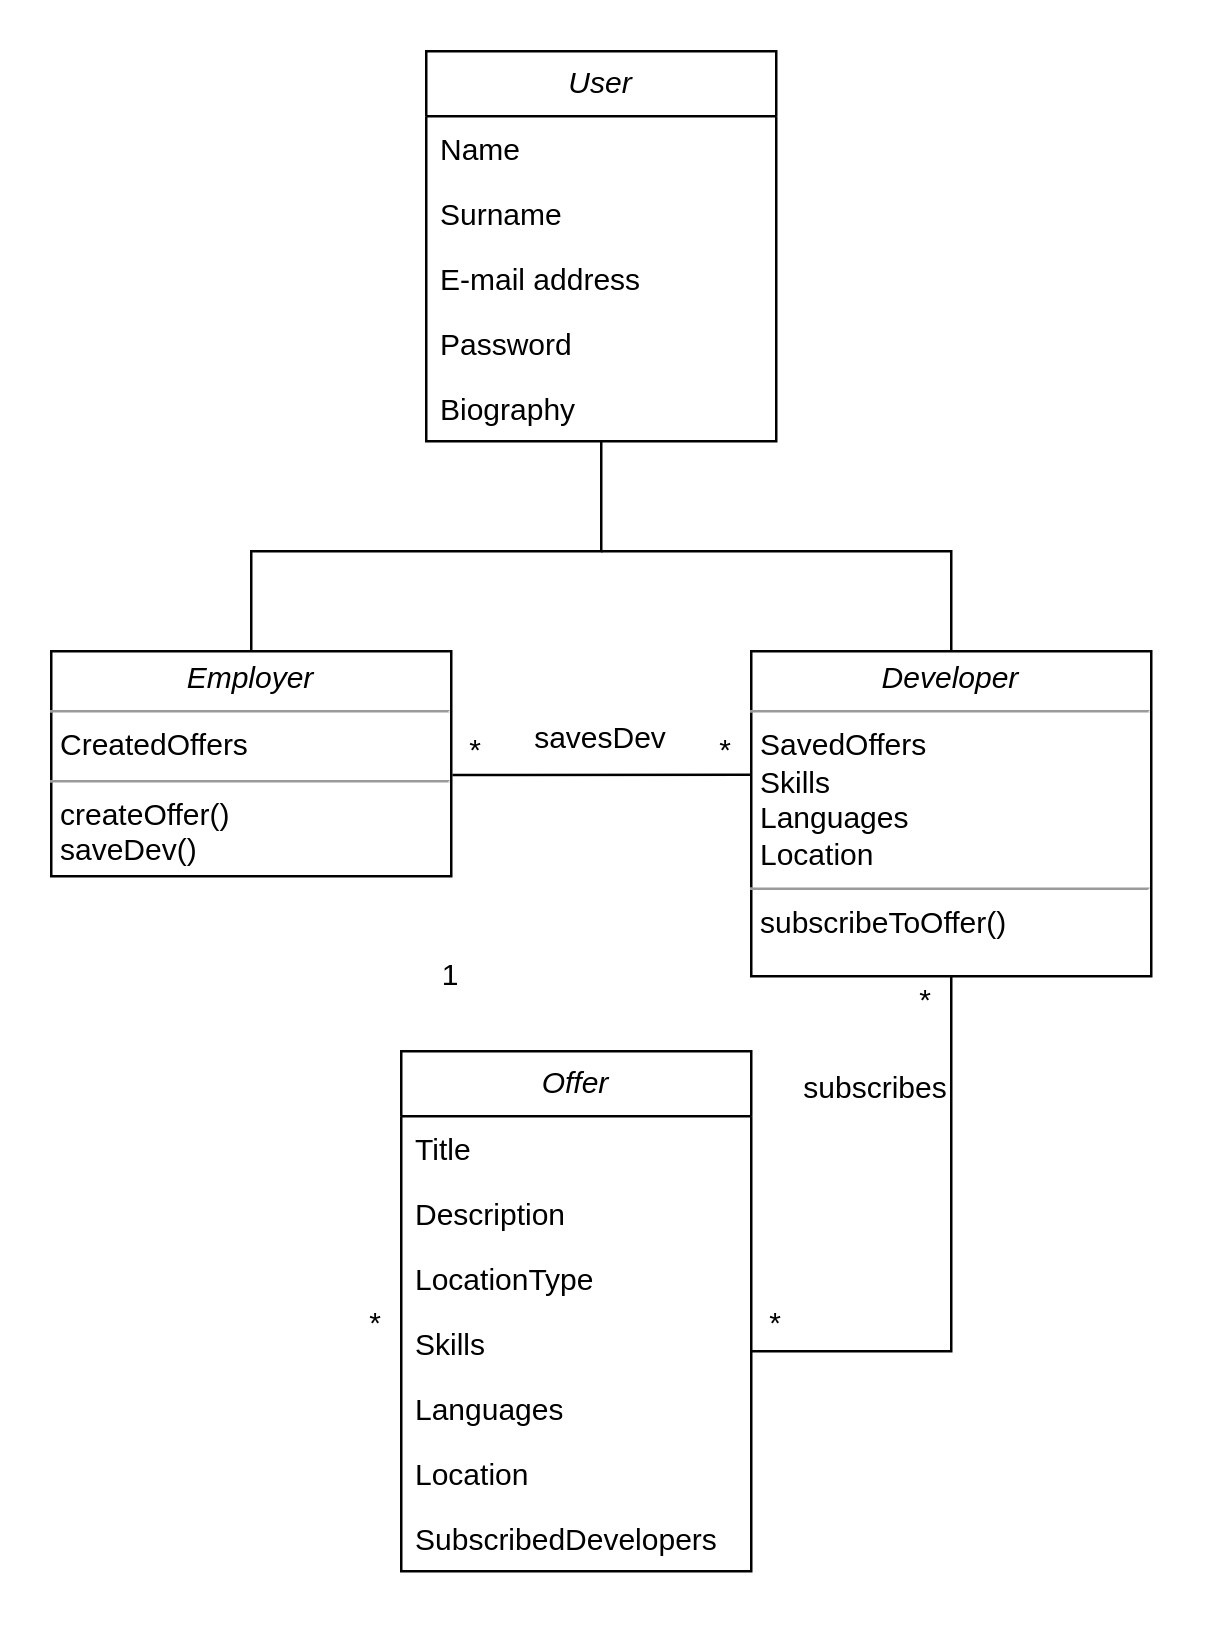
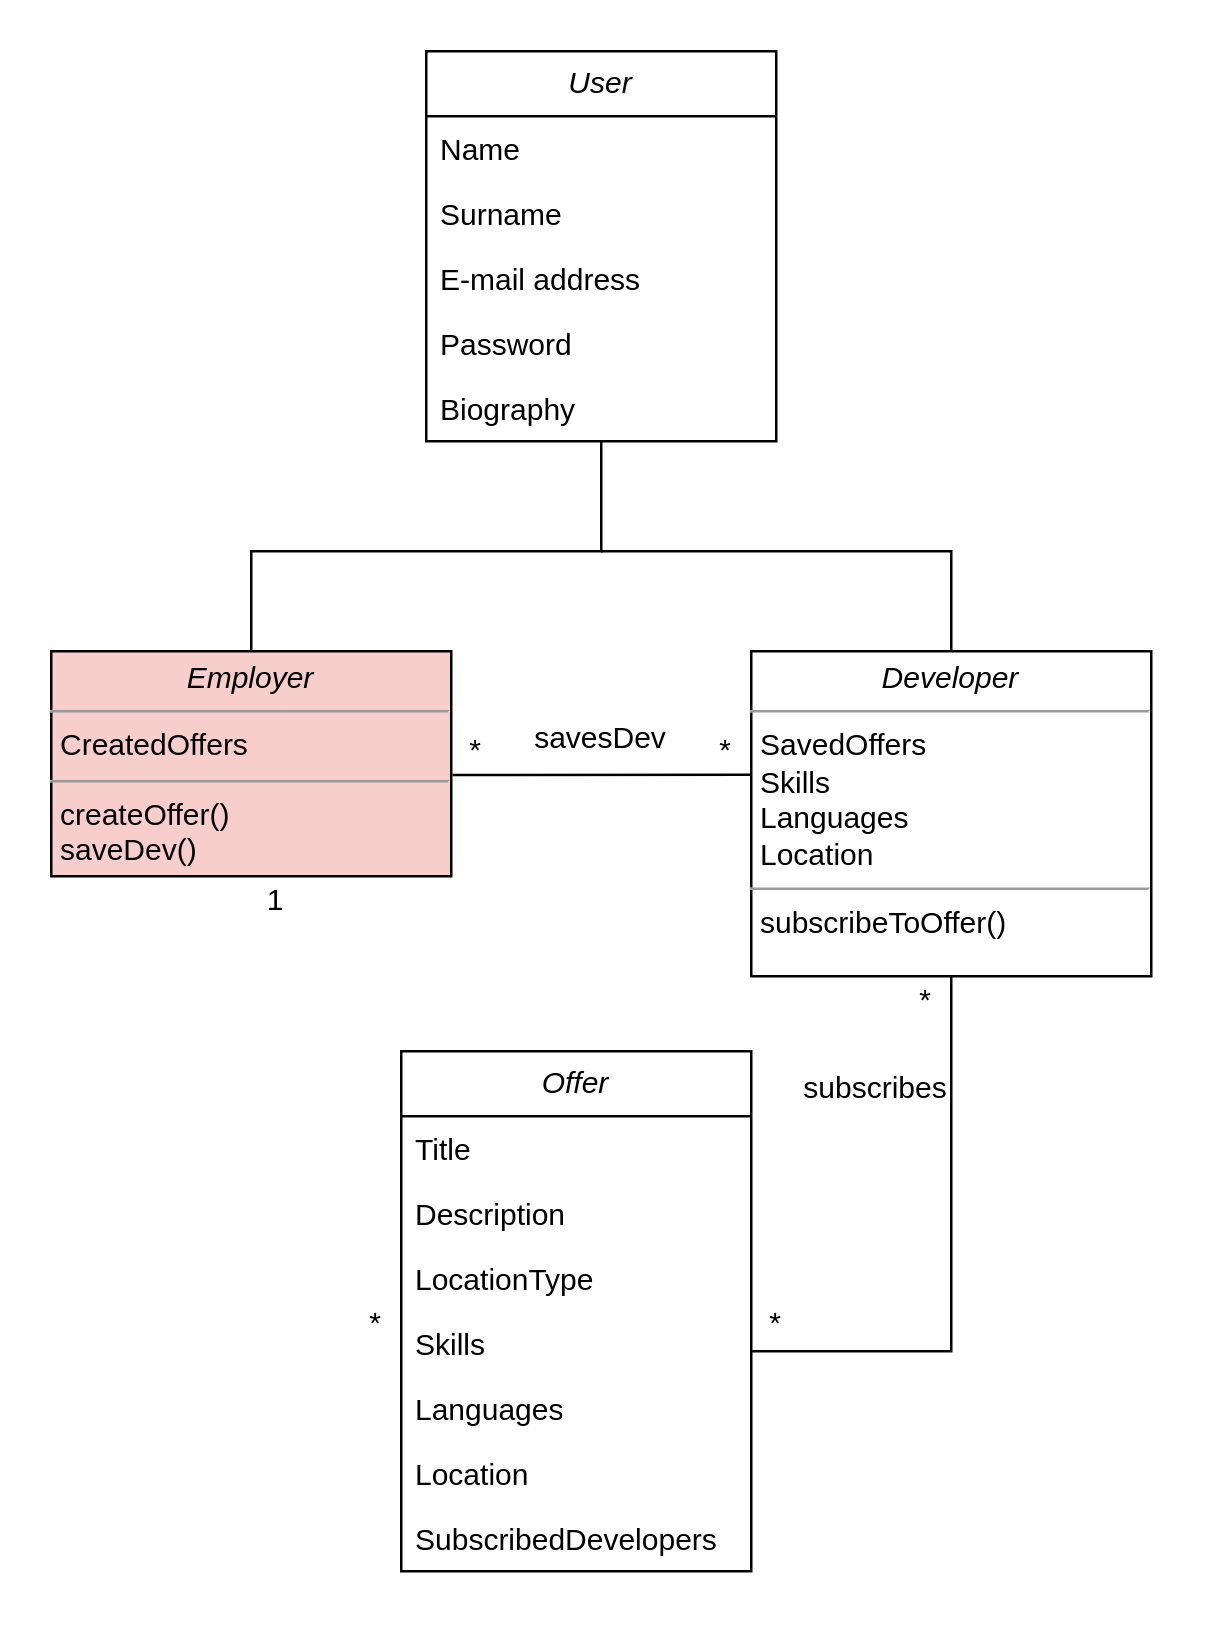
  <mxCell id="0" />
  <mxCell id="1" parent="0" />
  <mxCell id="2" value="&lt;i&gt;User&lt;/i&gt;" style="swimlane;fontStyle=0;childLayout=stackLayout;horizontal=1;startSize=26;fillColor=none;horizontalStack=0;resizeParent=1;resizeParentMax=0;resizeLast=0;collapsible=1;marginBottom=0;whiteSpace=wrap;html=1;" vertex="1" parent="1"><mxGeometry x="170" y="20" width="140" height="156" as="geometry" /></mxCell>
  <mxCell id="3" value="Name" style="text;strokeColor=none;fillColor=none;align=left;verticalAlign=top;spacingLeft=4;spacingRight=4;overflow=hidden;rotatable=0;points=[[0,0.5],[1,0.5]];portConstraint=eastwest;whiteSpace=wrap;html=1;" vertex="1" parent="2"><mxGeometry y="26" width="140" height="26" as="geometry" /></mxCell>
  <mxCell id="4" value="Surname" style="text;strokeColor=none;fillColor=none;align=left;verticalAlign=top;spacingLeft=4;spacingRight=4;overflow=hidden;rotatable=0;points=[[0,0.5],[1,0.5]];portConstraint=eastwest;whiteSpace=wrap;html=1;" vertex="1" parent="2"><mxGeometry y="52" width="140" height="26" as="geometry" /></mxCell>
  <mxCell id="5" value="E-mail address" style="text;strokeColor=none;fillColor=none;align=left;verticalAlign=top;spacingLeft=4;spacingRight=4;overflow=hidden;rotatable=0;points=[[0,0.5],[1,0.5]];portConstraint=eastwest;whiteSpace=wrap;html=1;" vertex="1" parent="2"><mxGeometry y="78" width="140" height="26" as="geometry" /></mxCell>
  <mxCell id="6" value="Password" style="text;strokeColor=none;fillColor=none;align=left;verticalAlign=top;spacingLeft=4;spacingRight=4;overflow=hidden;rotatable=0;points=[[0,0.5],[1,0.5]];portConstraint=eastwest;whiteSpace=wrap;html=1;" vertex="1" parent="2"><mxGeometry y="104" width="140" height="26" as="geometry" /></mxCell>
  <mxCell id="7" value="Biography" style="text;strokeColor=none;fillColor=none;align=left;verticalAlign=top;spacingLeft=4;spacingRight=4;overflow=hidden;rotatable=0;points=[[0,0.5],[1,0.5]];portConstraint=eastwest;whiteSpace=wrap;html=1;" vertex="1" parent="2"><mxGeometry y="130" width="140" height="26" as="geometry" /></mxCell>
- <mxCell id="8" value="&lt;p style=&quot;margin:0px;margin-top:4px;text-align:center;&quot;&gt;&lt;i style=&quot;&quot;&gt;Employer&lt;/i&gt;&lt;/p&gt;&lt;hr size=&quot;1&quot;&gt;&lt;p style=&quot;margin:0px;margin-left:4px;&quot;&gt;CreatedOffers&lt;/p&gt;&lt;hr size=&quot;1&quot;&gt;&lt;p style=&quot;margin:0px;margin-left:4px;&quot;&gt;createOffer()&lt;/p&gt;&lt;p style=&quot;margin:0px;margin-left:4px;&quot;&gt;saveDev()&lt;/p&gt;" style="verticalAlign=top;align=left;overflow=fill;fontSize=12;fontFamily=Helvetica;html=1;whiteSpace=wrap;" vertex="1" parent="1"><mxGeometry x="20" y="260" width="160" height="90" as="geometry" /></mxCell>
+ <mxCell id="8" value="&lt;p style=&quot;margin:0px;margin-top:4px;text-align:center;&quot;&gt;&lt;i style=&quot;&quot;&gt;Employer&lt;/i&gt;&lt;/p&gt;&lt;hr size=&quot;1&quot;&gt;&lt;p style=&quot;margin:0px;margin-left:4px;&quot;&gt;CreatedOffers&lt;/p&gt;&lt;hr size=&quot;1&quot;&gt;&lt;p style=&quot;margin:0px;margin-left:4px;&quot;&gt;createOffer()&lt;/p&gt;&lt;p style=&quot;margin:0px;margin-left:4px;&quot;&gt;saveDev()&lt;/p&gt;" style="verticalAlign=top;align=left;overflow=fill;fontSize=12;fontFamily=Helvetica;html=1;whiteSpace=wrap;fillColor=#f8cecc;" vertex="1" parent="1"><mxGeometry x="20" y="260" width="160" height="90" as="geometry" /></mxCell>
  <mxCell id="9" value="&lt;p style=&quot;margin:0px;margin-top:4px;text-align:center;&quot;&gt;&lt;i style=&quot;&quot;&gt;Developer&lt;/i&gt;&lt;/p&gt;&lt;hr size=&quot;1&quot;&gt;&lt;p style=&quot;margin:0px;margin-left:4px;&quot;&gt;SavedOffers&lt;/p&gt;&lt;p style=&quot;margin:0px;margin-left:4px;&quot;&gt;Skills&lt;/p&gt;&lt;p style=&quot;margin:0px;margin-left:4px;&quot;&gt;Languages&lt;/p&gt;&lt;p style=&quot;margin:0px;margin-left:4px;&quot;&gt;Location&lt;/p&gt;&lt;hr size=&quot;1&quot;&gt;&lt;p style=&quot;margin:0px;margin-left:4px;&quot;&gt;subscribeToOffer()&lt;/p&gt;" style="verticalAlign=top;align=left;overflow=fill;fontSize=12;fontFamily=Helvetica;html=1;whiteSpace=wrap;" vertex="1" parent="1"><mxGeometry x="300" y="260" width="160" height="130" as="geometry" /></mxCell>
  <mxCell id="10" value="" style="endArrow=none;endSize=16;endFill=0;html=1;rounded=0;exitX=0.5;exitY=0;exitDx=0;exitDy=0;entryX=0.5;entryY=1;entryDx=0;entryDy=0;" edge="1" parent="1" source="8" target="2"><mxGeometry width="160" relative="1" as="geometry"><mxPoint x="90" y="210" as="sourcePoint" /><mxPoint x="240" y="180" as="targetPoint" /><Array as="points"><mxPoint x="100" y="220" /><mxPoint x="240" y="220" /></Array></mxGeometry></mxCell>
  <mxCell id="11" value="" style="endArrow=none;html=1;rounded=0;entryX=0.5;entryY=0;entryDx=0;entryDy=0;" edge="1" parent="1" target="9"><mxGeometry width="50" height="50" relative="1" as="geometry"><mxPoint x="240" y="220" as="sourcePoint" /><mxPoint x="350" y="180" as="targetPoint" /><Array as="points"><mxPoint x="380" y="220" /></Array></mxGeometry></mxCell>
  <mxCell id="12" value="&lt;i&gt;Offer&lt;/i&gt;" style="swimlane;fontStyle=0;childLayout=stackLayout;horizontal=1;startSize=26;fillColor=none;horizontalStack=0;resizeParent=1;resizeParentMax=0;resizeLast=0;collapsible=1;marginBottom=0;whiteSpace=wrap;html=1;" vertex="1" parent="1"><mxGeometry x="160" y="420" width="140" height="208" as="geometry" /></mxCell>
  <mxCell id="13" value="Title" style="text;strokeColor=none;fillColor=none;align=left;verticalAlign=top;spacingLeft=4;spacingRight=4;overflow=hidden;rotatable=0;points=[[0,0.5],[1,0.5]];portConstraint=eastwest;whiteSpace=wrap;html=1;" vertex="1" parent="12"><mxGeometry y="26" width="140" height="26" as="geometry" /></mxCell>
  <mxCell id="14" value="Description" style="text;strokeColor=none;fillColor=none;align=left;verticalAlign=top;spacingLeft=4;spacingRight=4;overflow=hidden;rotatable=0;points=[[0,0.5],[1,0.5]];portConstraint=eastwest;whiteSpace=wrap;html=1;" vertex="1" parent="12"><mxGeometry y="52" width="140" height="26" as="geometry" /></mxCell>
  <mxCell id="15" value="LocationType" style="text;strokeColor=none;fillColor=none;align=left;verticalAlign=top;spacingLeft=4;spacingRight=4;overflow=hidden;rotatable=0;points=[[0,0.5],[1,0.5]];portConstraint=eastwest;whiteSpace=wrap;html=1;" vertex="1" parent="12"><mxGeometry y="78" width="140" height="26" as="geometry" /></mxCell>
  <mxCell id="16" value="Skills" style="text;strokeColor=none;fillColor=none;align=left;verticalAlign=top;spacingLeft=4;spacingRight=4;overflow=hidden;rotatable=0;points=[[0,0.5],[1,0.5]];portConstraint=eastwest;whiteSpace=wrap;html=1;" vertex="1" parent="12"><mxGeometry y="104" width="140" height="26" as="geometry" /></mxCell>
  <mxCell id="17" value="Languages" style="text;strokeColor=none;fillColor=none;align=left;verticalAlign=top;spacingLeft=4;spacingRight=4;overflow=hidden;rotatable=0;points=[[0,0.5],[1,0.5]];portConstraint=eastwest;whiteSpace=wrap;html=1;" vertex="1" parent="12"><mxGeometry y="130" width="140" height="26" as="geometry" /></mxCell>
  <mxCell id="18" value="Location" style="text;strokeColor=none;fillColor=none;align=left;verticalAlign=top;spacingLeft=4;spacingRight=4;overflow=hidden;rotatable=0;points=[[0,0.5],[1,0.5]];portConstraint=eastwest;whiteSpace=wrap;html=1;" vertex="1" parent="12"><mxGeometry y="156" width="140" height="26" as="geometry" /></mxCell>
  <mxCell id="19" value="SubscribedDevelopers" style="text;strokeColor=none;fillColor=none;align=left;verticalAlign=top;spacingLeft=4;spacingRight=4;overflow=hidden;rotatable=0;points=[[0,0.5],[1,0.5]];portConstraint=eastwest;whiteSpace=wrap;html=1;" vertex="1" parent="12"><mxGeometry y="182" width="140" height="26" as="geometry" /></mxCell>
  <mxCell id="20" value="" style="endArrow=none;html=1;edgeStyle=orthogonalEdgeStyle;rounded=0;entryX=0.5;entryY=1;entryDx=0;entryDy=0;" edge="1" parent="1" target="9"><mxGeometry relative="1" as="geometry"><mxPoint x="300" y="540" as="sourcePoint" /><mxPoint x="460" y="540" as="targetPoint" /><Array as="points"><mxPoint x="380" y="540" /></Array></mxGeometry></mxCell>
  <mxCell id="21" value="*" style="text;html=1;strokeColor=none;fillColor=none;align=center;verticalAlign=middle;whiteSpace=wrap;rounded=0;" vertex="1" parent="1"><mxGeometry x="300" y="519" width="20" height="20" as="geometry" /></mxCell>
  <mxCell id="22" value="*" style="text;html=1;strokeColor=none;fillColor=none;align=center;verticalAlign=middle;whiteSpace=wrap;rounded=0;" vertex="1" parent="1"><mxGeometry x="360" y="390" width="20" height="20" as="geometry" /></mxCell>
  <mxCell id="23" value="subscribes" style="text;html=1;strokeColor=none;fillColor=none;align=center;verticalAlign=middle;whiteSpace=wrap;rounded=0;" vertex="1" parent="1"><mxGeometry x="320" y="420" width="60" height="30" as="geometry" /></mxCell>
  <mxCell id="24" value="*" style="text;html=1;strokeColor=none;fillColor=none;align=center;verticalAlign=middle;whiteSpace=wrap;rounded=0;" vertex="1" parent="1"><mxGeometry x="140" y="519" width="20" height="20" as="geometry" /></mxCell>
- <mxCell id="25" value="1" style="text;html=1;strokeColor=none;fillColor=none;align=center;verticalAlign=middle;whiteSpace=wrap;rounded=0;" vertex="1" parent="1"><mxGeometry x="170" y="380" width="20" height="20" as="geometry" /></mxCell>
+ <mxCell id="25" value="1" style="text;html=1;strokeColor=none;fillColor=none;align=center;verticalAlign=middle;whiteSpace=wrap;rounded=0;" vertex="1" parent="1"><mxGeometry x="100" y="350" width="20" height="20" as="geometry" /></mxCell>
  <mxCell id="26" value="" style="endArrow=none;html=1;rounded=0;exitX=1.003;exitY=0.55;exitDx=0;exitDy=0;entryX=-0.002;entryY=0.38;entryDx=0;entryDy=0;entryPerimeter=0;exitPerimeter=0;" edge="1" parent="1" source="8" target="9"><mxGeometry width="50" height="50" relative="1" as="geometry"><mxPoint x="220" y="310" as="sourcePoint" /><mxPoint x="270" y="260" as="targetPoint" /></mxGeometry></mxCell>
  <mxCell id="27" value="savesDev" style="text;html=1;strokeColor=none;fillColor=none;align=center;verticalAlign=middle;whiteSpace=wrap;rounded=0;" vertex="1" parent="1"><mxGeometry x="210" y="280" width="60" height="30" as="geometry" /></mxCell>
  <mxCell id="28" value="*" style="text;html=1;strokeColor=none;fillColor=none;align=center;verticalAlign=middle;whiteSpace=wrap;rounded=0;" vertex="1" parent="1"><mxGeometry x="180" y="290" width="20" height="20" as="geometry" /></mxCell>
  <mxCell id="29" value="*" style="text;html=1;strokeColor=none;fillColor=none;align=center;verticalAlign=middle;whiteSpace=wrap;rounded=0;" vertex="1" parent="1"><mxGeometry x="280" y="290" width="20" height="20" as="geometry" /></mxCell>
